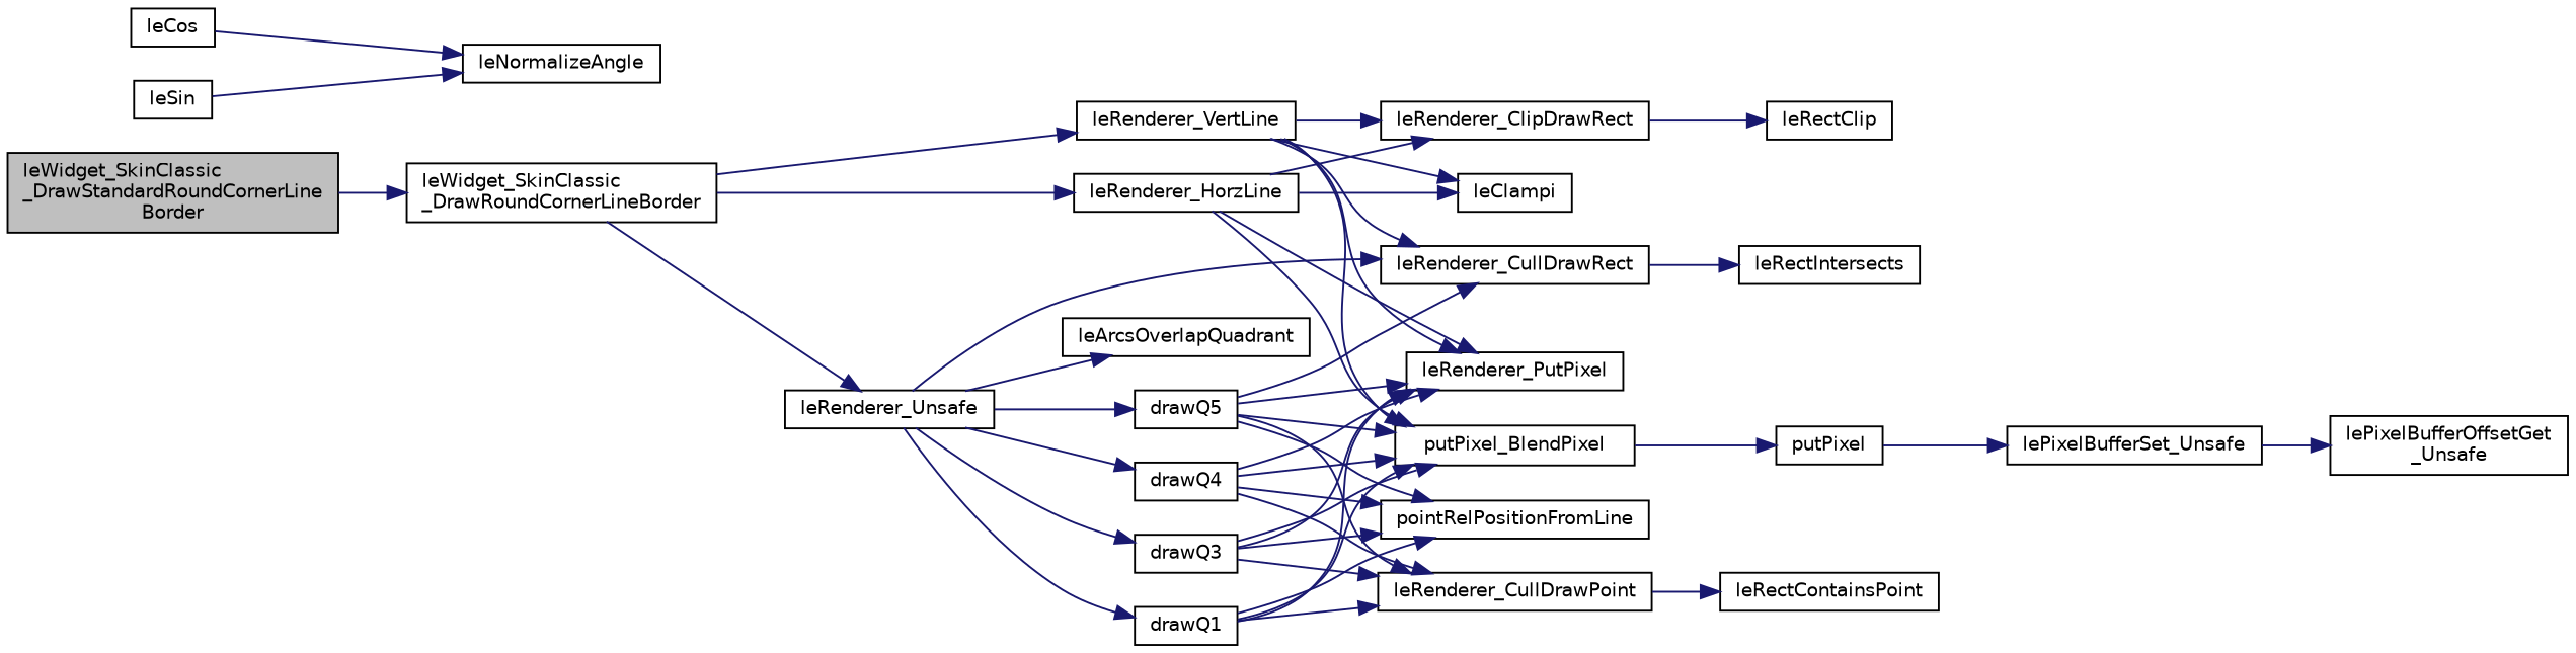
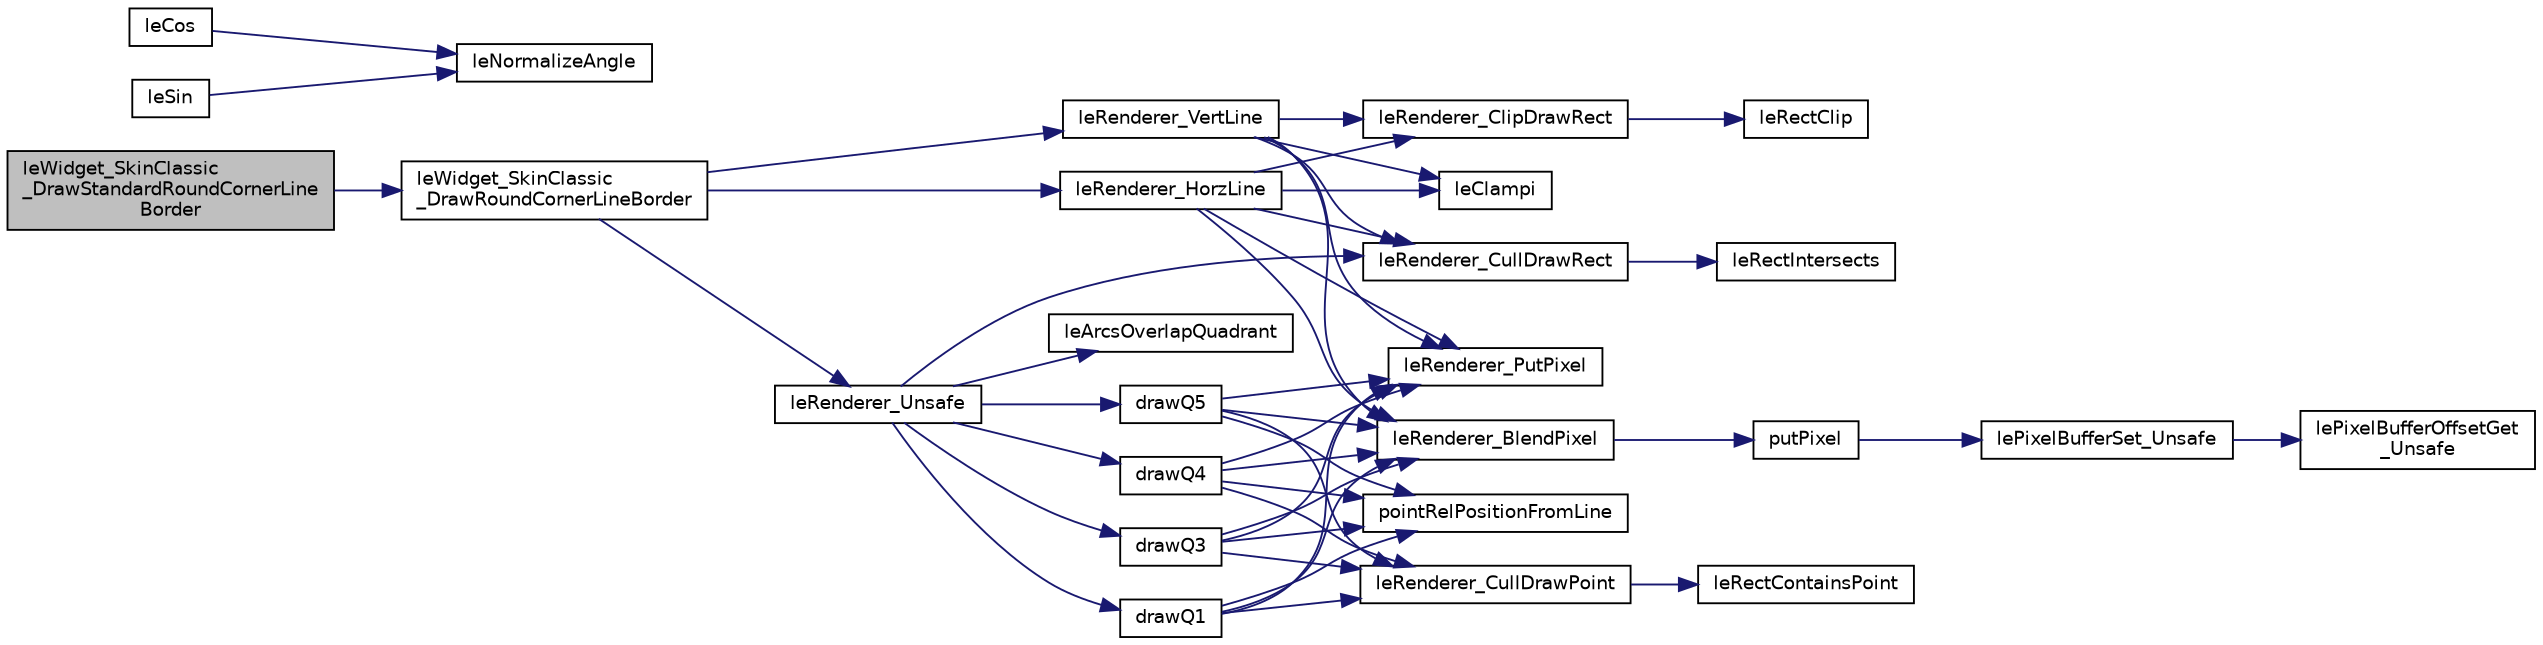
  digraph {
    rankdir=LR
    node [color=black fillcolor=white fontname=Helvetica fontsize=10 shape=record style=filled]
    edge [color=midnightblue fontname=Helvetica fontsize=10 labelfontname=Helvetica labelfontsize=10 style=solid]
    n1 [fillcolor=grey75 fontcolor=black height=0.2 label="leWidget_SkinClassic\l_DrawStandardRoundCornerLine\lBorder" width=0.4]
    n2 [height=0.2 label="leWidget_SkinClassic\l_DrawRoundCornerLineBorder" width=0.4]
    n3 [height=0.2 label=leRenderer_Unsafe width=0.4]
    n4 [height=0.2 label=leRenderer_HorzLine width=0.4]
    n5 [height=0.2 label=leRenderer_VertLine width=0.4]
    n6 [height=0.2 label=drawQ1 width=0.4]
    n7 [height=0.2 label=drawQ5 width=0.4]
    n8 [height=0.2 label=drawQ3 width=0.4]
    n9 [height=0.2 label=drawQ4 width=0.4]
    n10 [height=0.2 label=leArcsOverlapQuadrant width=0.4]
    n11 [height=0.2 label=leRenderer_CullDrawRect width=0.4]
-   n12 [height=0.2 label=putPixel_BlendPixel width=0.4]
+   n12 [height=0.2 label=leRenderer_BlendPixel width=0.4]
    n13 [height=0.2 label=leRenderer_PutPixel width=0.4]
    n14 [height=0.2 label=leClampi width=0.4]
    n15 [height=0.2 label=leRenderer_ClipDrawRect width=0.4]
    n16 [height=0.2 label=leRenderer_CullDrawPoint width=0.4]
    n17 [height=0.2 label=pointRelPositionFromLine width=0.4]
    n18 [height=0.2 label=leRectIntersects width=0.4]
    n19 [height=0.2 label=putPixel width=0.4]
    n20 [height=0.2 label=leRectContainsPoint width=0.4]
    n21 [height=0.2 label=lePixelBufferSet_Unsafe width=0.4]
    n22 [height=0.2 label="lePixelBufferOffsetGet\l_Unsafe" width=0.4]
    n23 [height=0.2 label=leCos width=0.4]
    n24 [height=0.2 label=leNormalizeAngle width=0.4]
    n25 [height=0.2 label=leSin width=0.4]
    n26 [height=0.2 label=leRectClip width=0.4]
    n1 -> n2
    n2 -> n3
    n2 -> n4
    n2 -> n5
    n3 -> n6
    n3 -> n7
    n3 -> n8
    n3 -> n9
    n3 -> n10
    n3 -> n11
-   n7 -> n11
+   n4 -> n11
    n4 -> n12
    n4 -> n13
    n4 -> n14
    n4 -> n15
    n5 -> n11
    n5 -> n12
    n5 -> n13
    n5 -> n14
    n5 -> n15
    n6 -> n12
    n6 -> n13
    n6 -> n16
    n6 -> n17
    n7 -> n12
    n7 -> n13
    n7 -> n16
    n7 -> n17
    n8 -> n12
    n8 -> n13
    n8 -> n16
    n8 -> n17
    n9 -> n12
    n9 -> n13
    n9 -> n16
    n9 -> n17
    n11 -> n18
    n12 -> n19
    n15 -> n26
    n16 -> n20
    n19 -> n21
    n21 -> n22
    n23 -> n24
    n25 -> n24
  }
